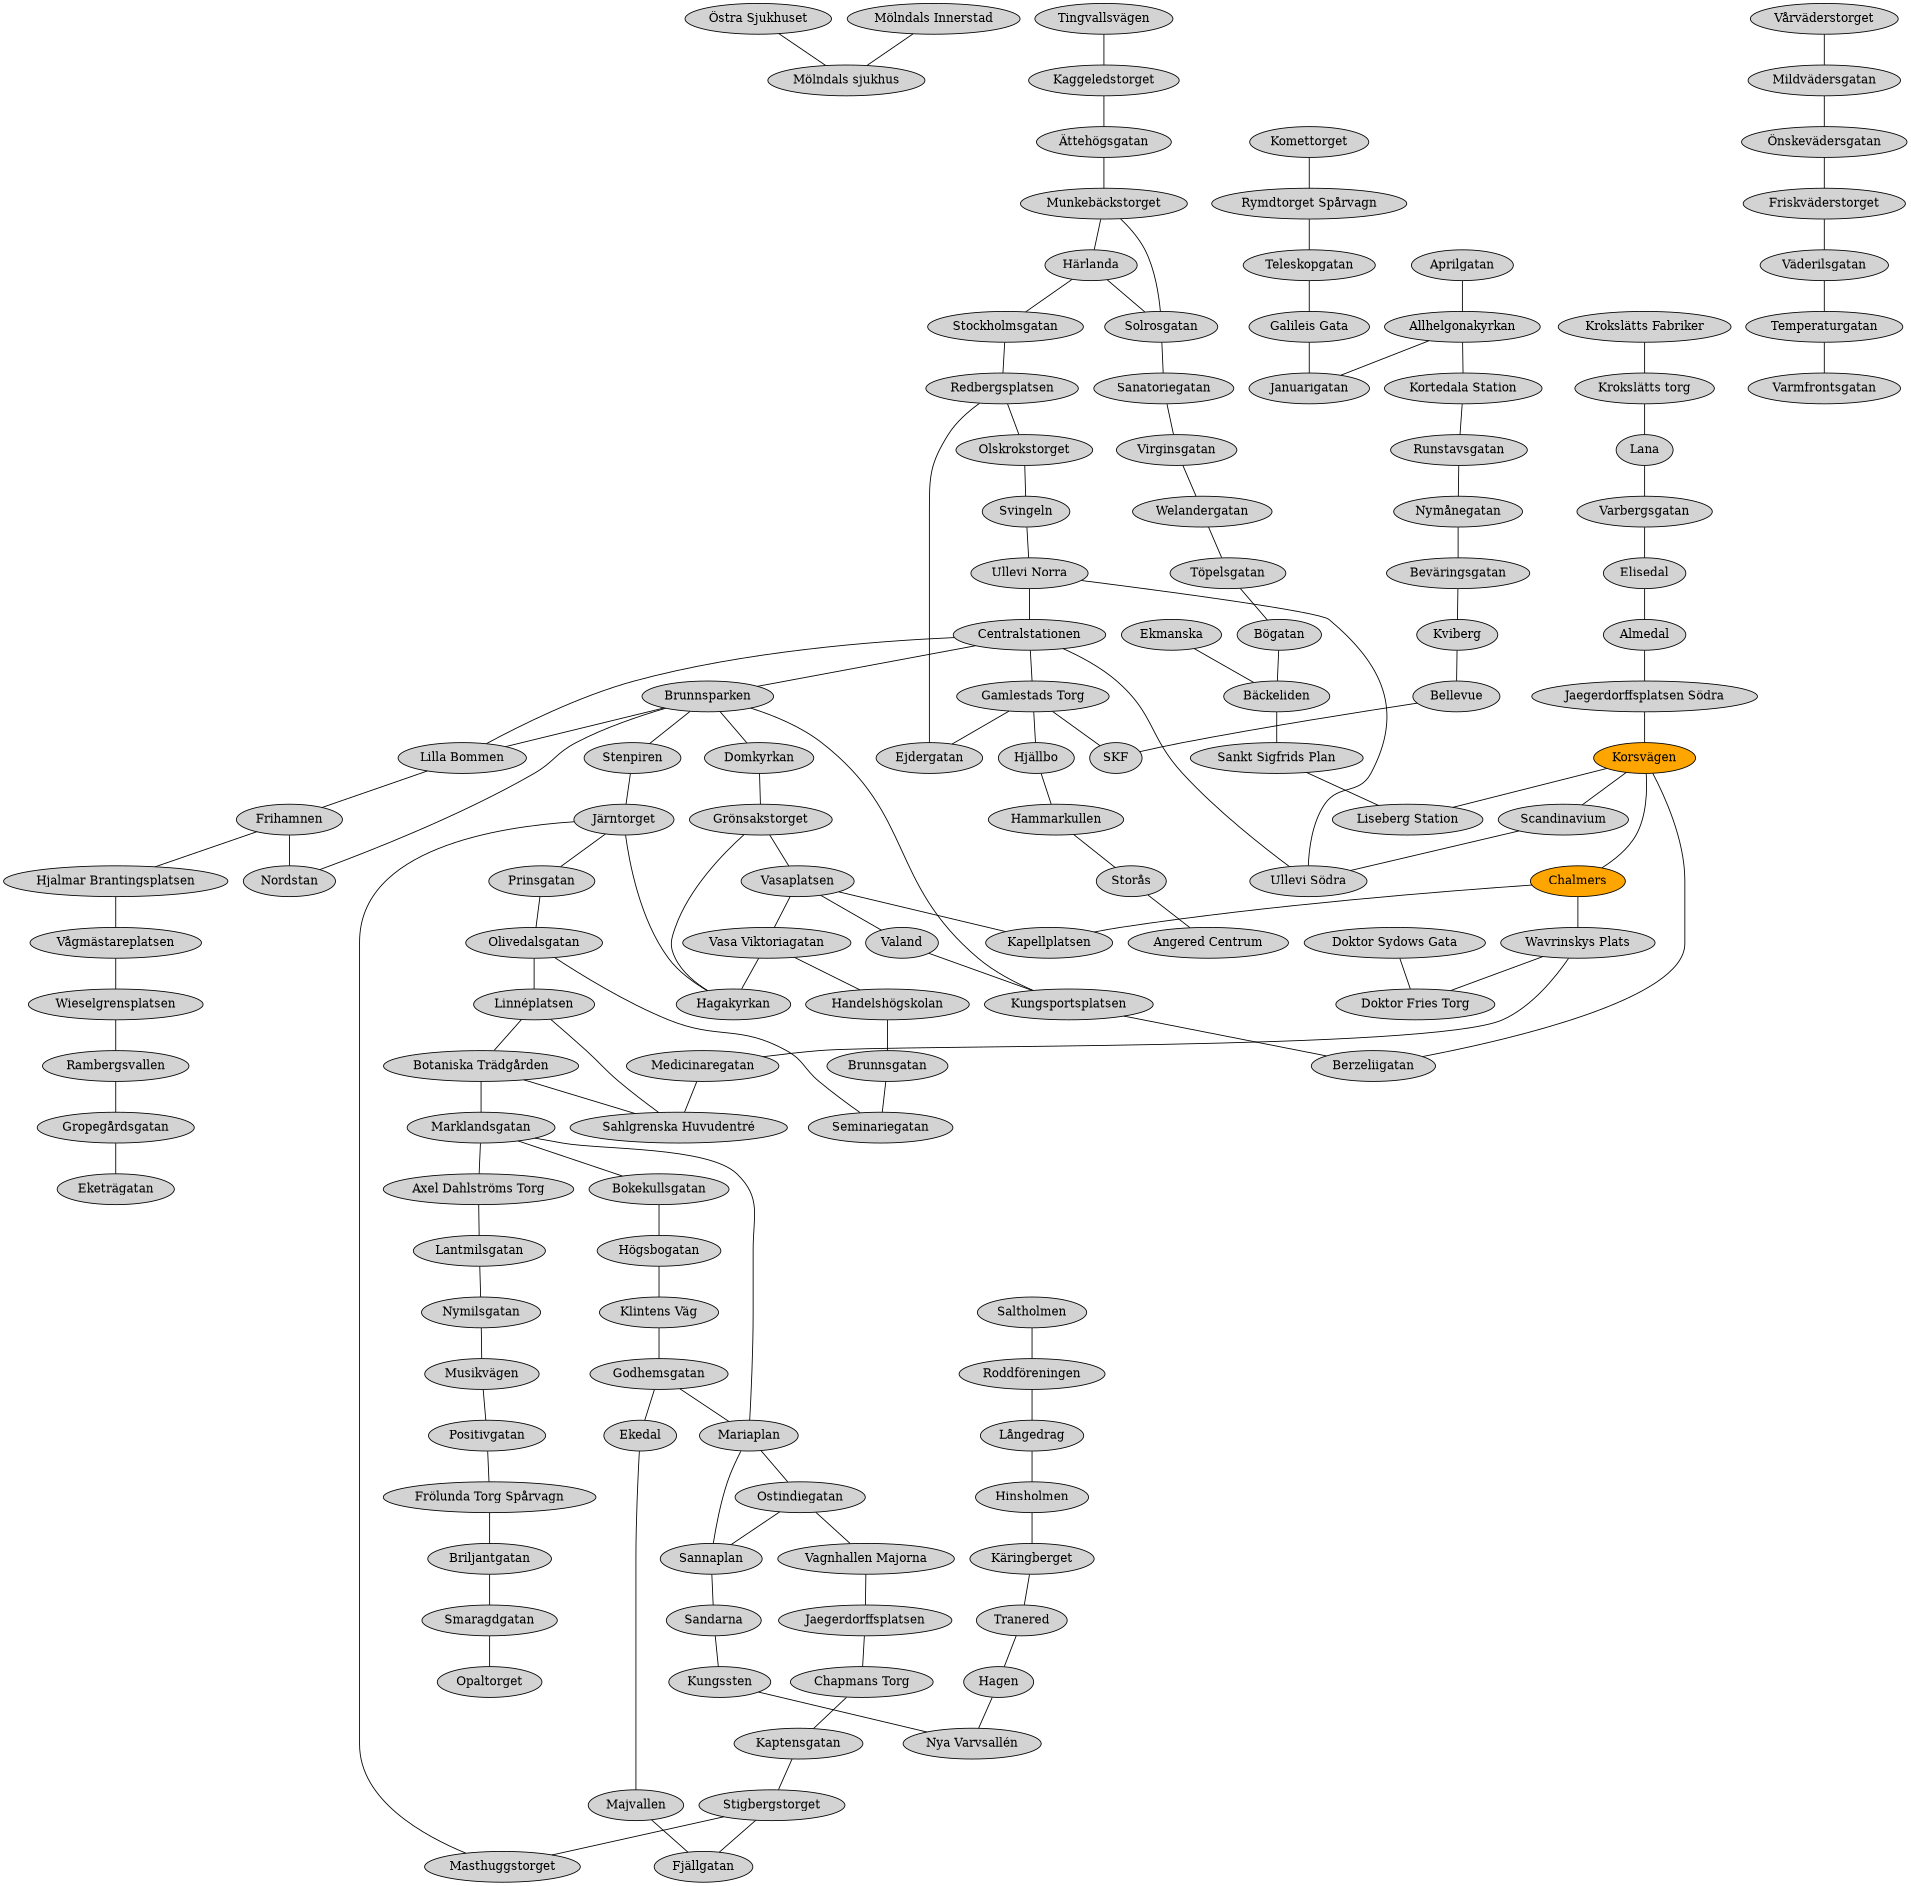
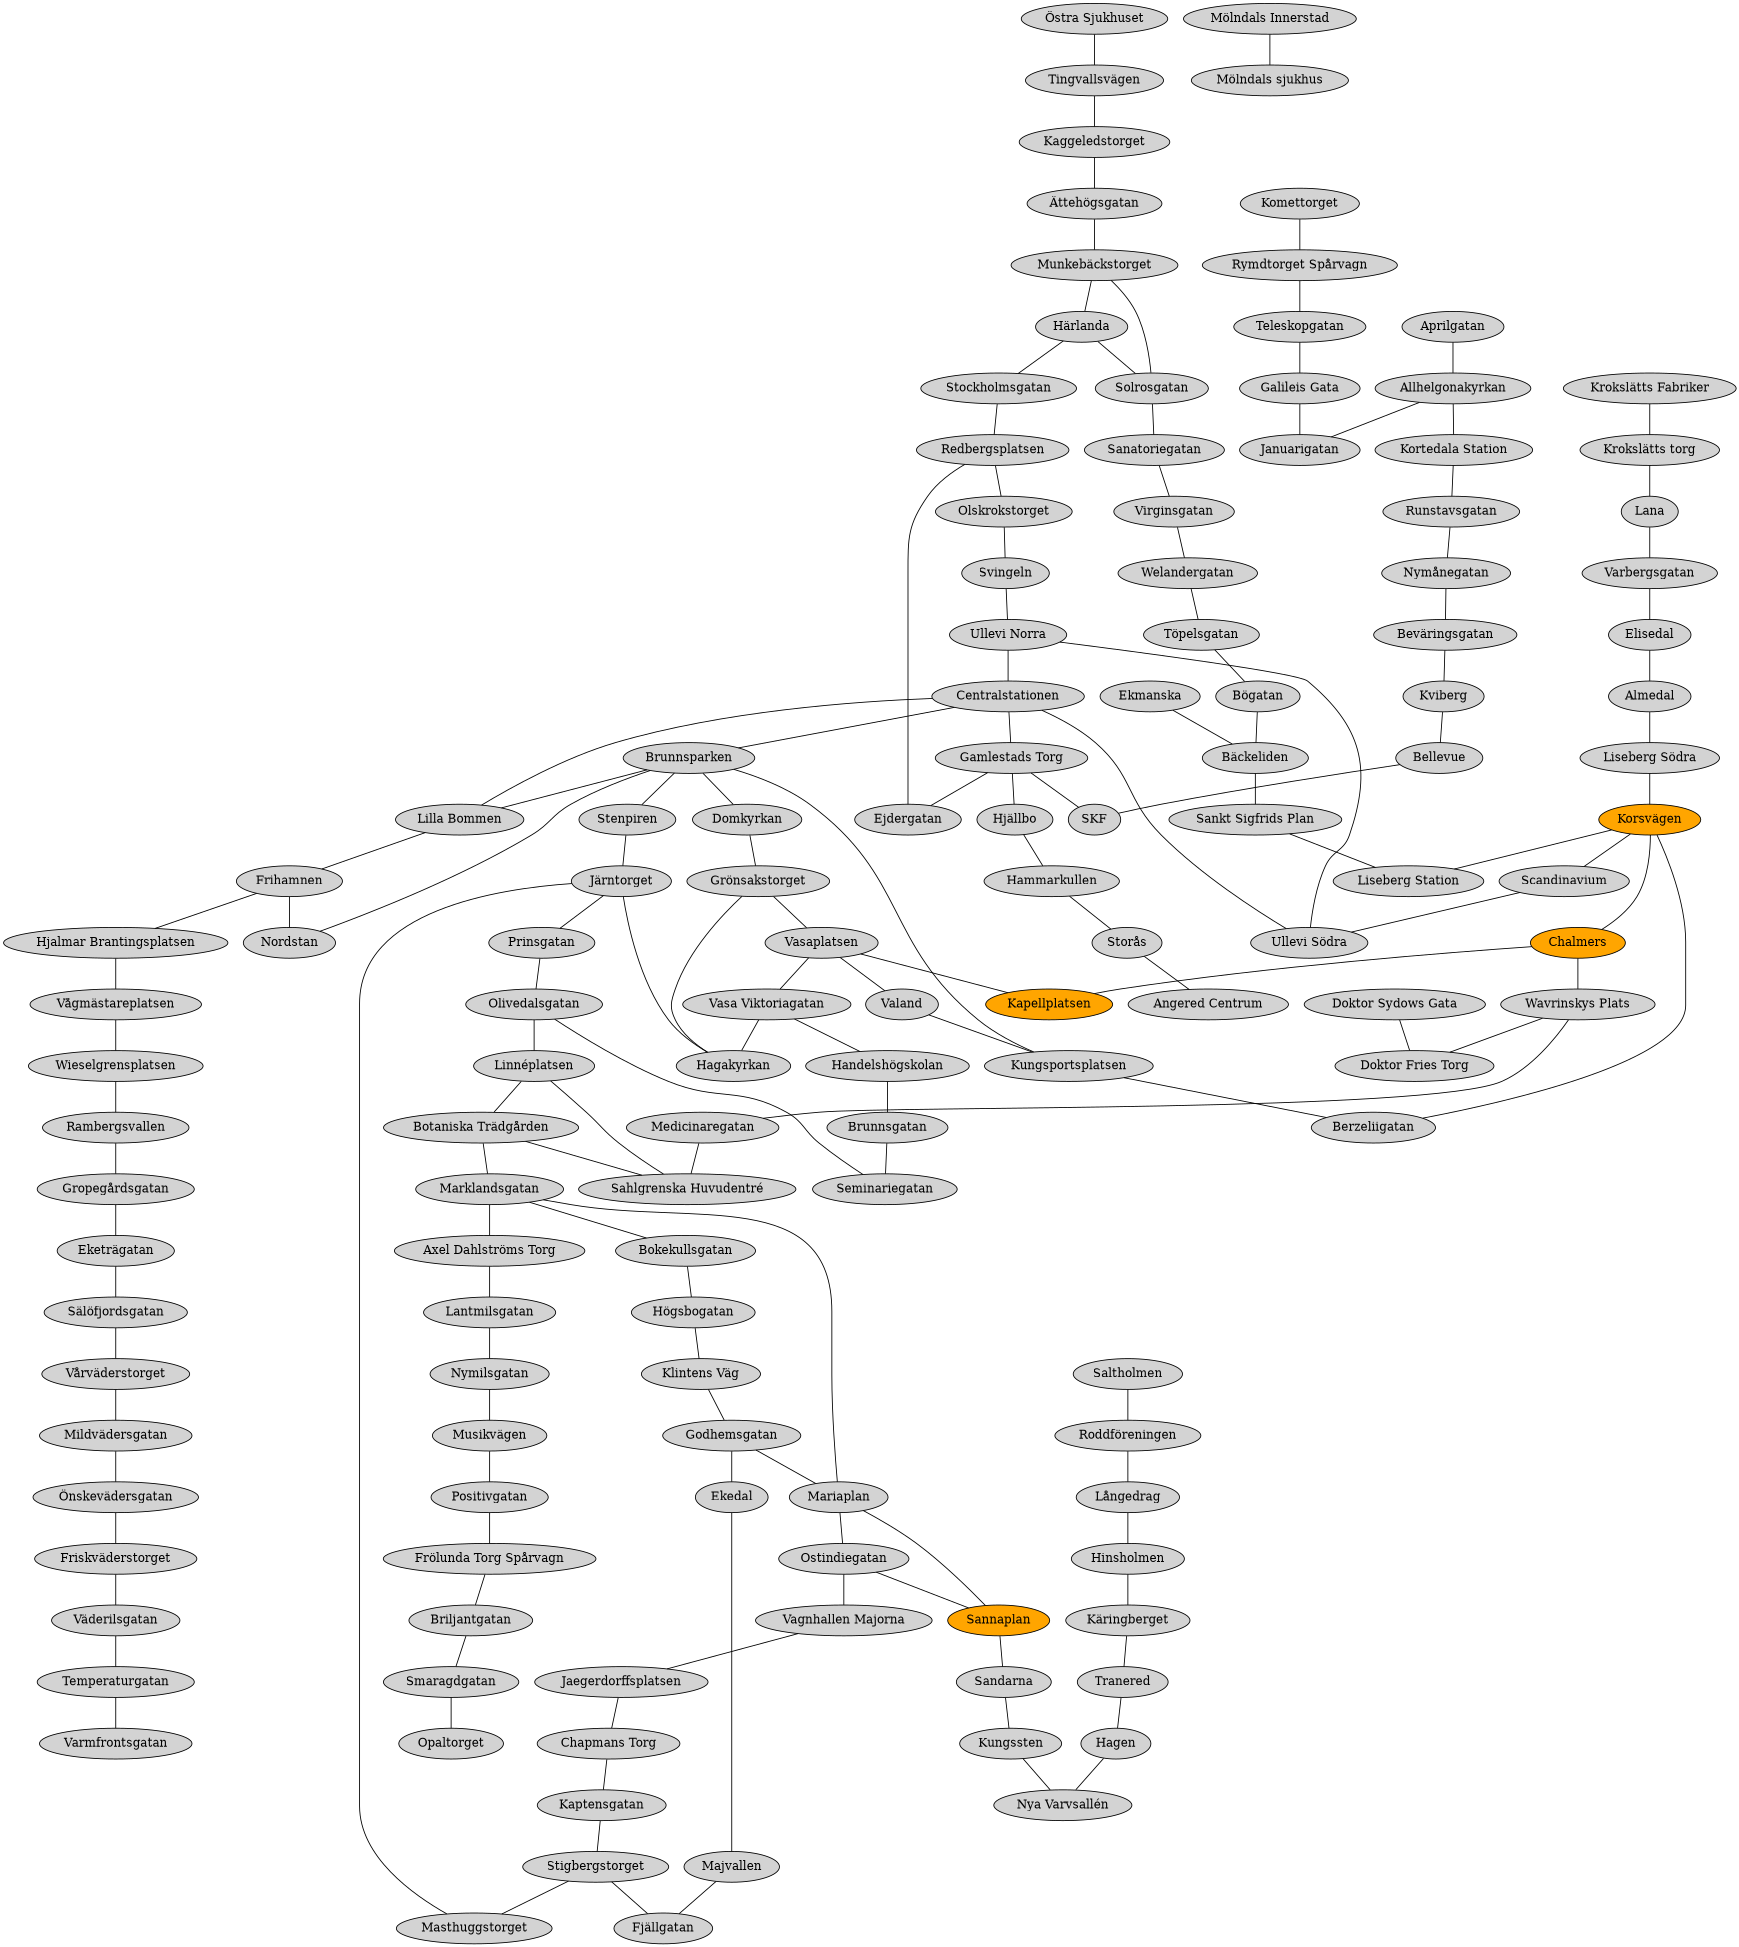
  graph {
    node [style=filled]
    "Östra Sjukhuset"
    "Tingvallsvägen"
    Kaggeledstorget
    "Ättehögsgatan"
    "Munkebäckstorget"
    "Härlanda"
    Solrosgatan
    Stockholmsgatan
    Sanatoriegatan
    Redbergsplatsen
    Olskrokstorget
    Ejdergatan
    Svingeln
    "Ullevi Norra"
    Centralstationen
    "Ullevi Södra"
    Brunnsparken
    "Gamlestads Torg"
    "Lilla Bommen"
    Stenpiren
    Domkyrkan
    Kungsportsplatsen
    Nordstan
    "Hjällbo"
    SKF
    Frihamnen
    "Järntorget"
    "Grönsakstorget"
    Berzeliigatan
    Prinsgatan
    Masthuggstorget
    Hagakyrkan
    Olivedalsgatan
    "Linnéplatsen"
    Seminariegatan
    "Botaniska Trädgården"
    "Sahlgrenska Huvudentré"
    Marklandsgatan
    "Axel Dahlströms Torg"
    Bokekullsgatan
    Mariaplan
    Lantmilsgatan
    "Högsbogatan"
    Ostindiegatan
-   Sannaplan
+   Sannaplan [fillcolor=orange]
    Nymilsgatan
    "Musikvägen"
    Positivgatan
    "Frölunda Torg Spårvagn"
    Briljantgatan
    Smaragdgatan
    Opaltorget
    "Mölndals Innerstad"
    "Mölndals sjukhus"
    "Krokslätts Fabriker"
    "Krokslätts torg"
    Lana
    Varbergsgatan
    Elisedal
    Almedal
-   "Liseberg Södra" [label="Jaegerdorffsplatsen Södra"]
+   "Liseberg Södra"
    "Korsvägen" [fillcolor=orange]
    Scandinavium
    "Liseberg Station"
    Chalmers [fillcolor=orange]
-   Kapellplatsen
+   Kapellplatsen [fillcolor=orange]
    "Wavrinskys Plats"
    Vasaplatsen
    "Vasa Viktoriagatan"
    Valand
    "Handelshögskolan"
    Brunnsgatan
    "Klintens Väg"
    Godhemsgatan
    Ekedal
    Majvallen
    "Vagnhallen Majorna"
    Sandarna
    Jaegerdorffsplatsen
    "Chapmans Torg"
    Kaptensgatan
    Stigbergstorget
    "Fjällgatan"
    Virginsgatan
    Welandergatan
    "Töpelsgatan"
    Hammarkullen
    "Storås"
    "Angered Centrum"
    "Bögatan"
    "Bäckeliden"
    Ekmanska
    "Sankt Sigfrids Plan"
    "Hjalmar Brantingsplatsen"
    "Vågmästareplatsen"
    Wieselgrensplatsen
    Rambergsvallen
    "Gropegårdsgatan"
    "Eketrägatan"
+   "Sälöfjordsgatan"
    "Vårväderstorget"
    "Mildvädersgatan"
    "Önskevädersgatan"
    "Friskväderstorget"
    "Väderilsgatan"
    Temperaturgatan
    Varmfrontsgatan
    Aprilgatan
    Allhelgonakyrkan
    n110 [label="Kortedala Station"]
    Januarigatan
    Runstavsgatan
    "Nymånegatan"
    "Beväringsgatan"
    Kviberg
    Bellevue
    Medicinaregatan
    "Doktor Fries Torg"
    Komettorget
    "Rymdtorget Spårvagn"
    Teleskopgatan
    "Galileis Gata"
    Kungssten
    "Nya Varvsallén"
    "Doktor Sydows Gata"
    Saltholmen
    "Roddföreningen"
    "Långedrag"
    Hinsholmen
    "Käringberget"
    Tranered
    Hagen
-   "Östra Sjukhuset" -- "Mölndals sjukhus"
+   "Östra Sjukhuset" -- "Tingvallsvägen"
    "Tingvallsvägen" -- Kaggeledstorget
    Kaggeledstorget -- "Ättehögsgatan"
    "Ättehögsgatan" -- "Munkebäckstorget"
    "Munkebäckstorget" -- "Härlanda"
    "Munkebäckstorget" -- Solrosgatan
    "Härlanda" -- Solrosgatan
    "Härlanda" -- Stockholmsgatan
    Solrosgatan -- Sanatoriegatan
    Stockholmsgatan -- Redbergsplatsen
    Sanatoriegatan -- Virginsgatan
    Redbergsplatsen -- Olskrokstorget
    Redbergsplatsen -- Ejdergatan
    Olskrokstorget -- Svingeln
    Svingeln -- "Ullevi Norra"
    "Ullevi Norra" -- Centralstationen
    "Ullevi Norra" -- "Ullevi Södra"
    Centralstationen -- "Ullevi Södra"
    Centralstationen -- Brunnsparken
    Centralstationen -- "Gamlestads Torg"
    Centralstationen -- "Lilla Bommen"
    Brunnsparken -- "Lilla Bommen"
    Brunnsparken -- Stenpiren
    Brunnsparken -- Domkyrkan
    Brunnsparken -- Kungsportsplatsen
    Brunnsparken -- Nordstan
    "Gamlestads Torg" -- Ejdergatan
    "Gamlestads Torg" -- "Hjällbo"
    "Gamlestads Torg" -- SKF
    "Lilla Bommen" -- Frihamnen
    Stenpiren -- "Järntorget"
    Domkyrkan -- "Grönsakstorget"
    Kungsportsplatsen -- Berzeliigatan
    "Hjällbo" -- Hammarkullen
    Frihamnen -- Nordstan
    Frihamnen -- "Hjalmar Brantingsplatsen"
    "Järntorget" -- Prinsgatan
    "Järntorget" -- Masthuggstorget
    "Järntorget" -- Hagakyrkan
    "Grönsakstorget" -- Hagakyrkan
    "Grönsakstorget" -- Vasaplatsen
    Prinsgatan -- Olivedalsgatan
    Olivedalsgatan -- "Linnéplatsen"
    Olivedalsgatan -- Seminariegatan
    "Linnéplatsen" -- "Botaniska Trädgården"
    "Linnéplatsen" -- "Sahlgrenska Huvudentré"
    "Botaniska Trädgården" -- "Sahlgrenska Huvudentré"
    "Botaniska Trädgården" -- Marklandsgatan
    Marklandsgatan -- "Axel Dahlströms Torg"
    Marklandsgatan -- Bokekullsgatan
    Marklandsgatan -- Mariaplan
    "Axel Dahlströms Torg" -- Lantmilsgatan
    Bokekullsgatan -- "Högsbogatan"
    Mariaplan -- Ostindiegatan
    Mariaplan -- Sannaplan
    Lantmilsgatan -- Nymilsgatan
    "Högsbogatan" -- "Klintens Väg"
    Ostindiegatan -- Sannaplan
    Ostindiegatan -- "Vagnhallen Majorna"
    Sannaplan -- Sandarna
    Nymilsgatan -- "Musikvägen"
    "Musikvägen" -- Positivgatan
    Positivgatan -- "Frölunda Torg Spårvagn"
    "Frölunda Torg Spårvagn" -- Briljantgatan
    Briljantgatan -- Smaragdgatan
    Smaragdgatan -- Opaltorget
    "Mölndals Innerstad" -- "Mölndals sjukhus"
    "Krokslätts Fabriker" -- "Krokslätts torg"
    "Krokslätts torg" -- Lana
    Lana -- Varbergsgatan
    Varbergsgatan -- Elisedal
    Elisedal -- Almedal
    Almedal -- "Liseberg Södra"
    "Liseberg Södra" -- "Korsvägen"
    "Korsvägen" -- Berzeliigatan
    "Korsvägen" -- Scandinavium
    "Korsvägen" -- "Liseberg Station"
    "Korsvägen" -- Chalmers
    Scandinavium -- "Ullevi Södra"
    Chalmers -- Kapellplatsen
    Chalmers -- "Wavrinskys Plats"
    "Wavrinskys Plats" -- Medicinaregatan
    "Wavrinskys Plats" -- "Doktor Fries Torg"
    Vasaplatsen -- Kapellplatsen
    Vasaplatsen -- "Vasa Viktoriagatan"
    Vasaplatsen -- Valand
    "Vasa Viktoriagatan" -- Hagakyrkan
    "Vasa Viktoriagatan" -- "Handelshögskolan"
    Valand -- Kungsportsplatsen
    "Handelshögskolan" -- Brunnsgatan
    Brunnsgatan -- Seminariegatan
    "Klintens Väg" -- Godhemsgatan
    Godhemsgatan -- Mariaplan
    Godhemsgatan -- Ekedal
    Ekedal -- Majvallen
    Majvallen -- "Fjällgatan"
    "Vagnhallen Majorna" -- Jaegerdorffsplatsen
    Sandarna -- Kungssten
    Jaegerdorffsplatsen -- "Chapmans Torg"
    "Chapmans Torg" -- Kaptensgatan
    Kaptensgatan -- Stigbergstorget
    Stigbergstorget -- Masthuggstorget
    Stigbergstorget -- "Fjällgatan"
    Virginsgatan -- Welandergatan
    Welandergatan -- "Töpelsgatan"
    "Töpelsgatan" -- "Bögatan"
    Hammarkullen -- "Storås"
    "Storås" -- "Angered Centrum"
    "Bögatan" -- "Bäckeliden"
    "Bäckeliden" -- "Sankt Sigfrids Plan"
    Ekmanska -- "Bäckeliden"
    "Sankt Sigfrids Plan" -- "Liseberg Station"
    "Hjalmar Brantingsplatsen" -- "Vågmästareplatsen"
    "Vågmästareplatsen" -- Wieselgrensplatsen
    Wieselgrensplatsen -- Rambergsvallen
    Rambergsvallen -- "Gropegårdsgatan"
    "Gropegårdsgatan" -- "Eketrägatan"
+   "Eketrägatan" -- "Sälöfjordsgatan"
+   "Sälöfjordsgatan" -- "Vårväderstorget"
    "Vårväderstorget" -- "Mildvädersgatan"
    "Mildvädersgatan" -- "Önskevädersgatan"
    "Önskevädersgatan" -- "Friskväderstorget"
    "Friskväderstorget" -- "Väderilsgatan"
    "Väderilsgatan" -- Temperaturgatan
    Temperaturgatan -- Varmfrontsgatan
    Aprilgatan -- Allhelgonakyrkan
    Allhelgonakyrkan -- n110
    Allhelgonakyrkan -- Januarigatan
    n110 -- Runstavsgatan
    Runstavsgatan -- "Nymånegatan"
    "Nymånegatan" -- "Beväringsgatan"
    "Beväringsgatan" -- Kviberg
    Kviberg -- Bellevue
    Bellevue -- SKF
    Medicinaregatan -- "Sahlgrenska Huvudentré"
    Komettorget -- "Rymdtorget Spårvagn"
    "Rymdtorget Spårvagn" -- Teleskopgatan
    Teleskopgatan -- "Galileis Gata"
    "Galileis Gata" -- Januarigatan
    Kungssten -- "Nya Varvsallén"
    "Doktor Sydows Gata" -- "Doktor Fries Torg"
    Saltholmen -- "Roddföreningen"
    "Roddföreningen" -- "Långedrag"
    "Långedrag" -- Hinsholmen
    Hinsholmen -- "Käringberget"
    "Käringberget" -- Tranered
    Tranered -- Hagen
    Hagen -- "Nya Varvsallén"
  }
